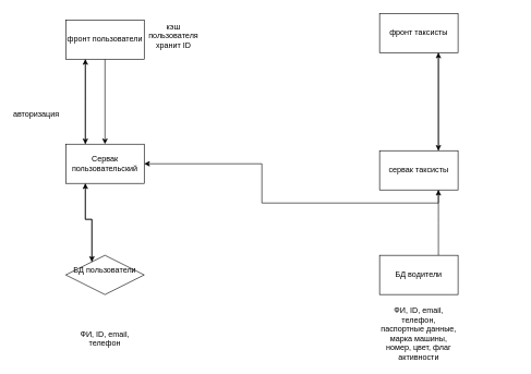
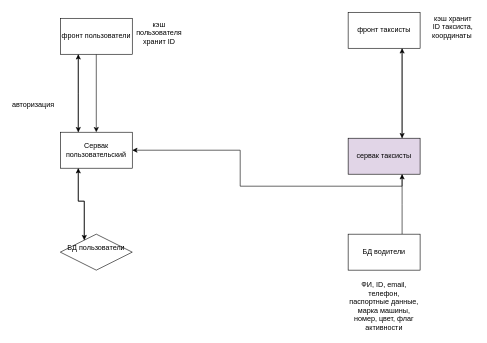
  <mxCell id="0" />
  <mxCell id="1" parent="0" />
  <mxCell id="2" style="edgeStyle=orthogonalEdgeStyle;rounded=0;orthogonalLoop=1;jettySize=auto;html=1;exitX=0.25;exitY=0;exitDx=0;exitDy=0;entryX=0.25;entryY=1;entryDx=0;entryDy=0;" edge="1" parent="1" source="3" target="6"><mxGeometry relative="1" as="geometry" /></mxCell>
  <mxCell id="3" value="БД пользователи&lt;div&gt;&lt;br&gt;&lt;/div&gt;" style="rhombus;whiteSpace=wrap;html=1;" vertex="1" parent="1"><mxGeometry x="100" y="390" width="120" height="60" as="geometry" /></mxCell>
  <mxCell id="4" style="edgeStyle=orthogonalEdgeStyle;rounded=0;orthogonalLoop=1;jettySize=auto;html=1;exitX=0.25;exitY=1;exitDx=0;exitDy=0;entryX=0.25;entryY=0;entryDx=0;entryDy=0;" edge="1" parent="1" source="6" target="3"><mxGeometry relative="1" as="geometry" /></mxCell>
  <mxCell id="5" style="edgeStyle=orthogonalEdgeStyle;rounded=0;orthogonalLoop=1;jettySize=auto;html=1;exitX=0.25;exitY=0;exitDx=0;exitDy=0;" edge="1" parent="1" source="6"><mxGeometry relative="1" as="geometry"><mxPoint x="130" y="90" as="targetPoint" /></mxGeometry></mxCell>
  <mxCell id="6" value="Сервак пользовательский" style="rounded=0;whiteSpace=wrap;html=1;" vertex="1" parent="1"><mxGeometry x="100" y="220" width="120" height="60" as="geometry" /></mxCell>
  <mxCell id="7" style="edgeStyle=orthogonalEdgeStyle;rounded=0;orthogonalLoop=1;jettySize=auto;html=1;exitX=0.25;exitY=1;exitDx=0;exitDy=0;entryX=0.25;entryY=1;entryDx=0;entryDy=0;" edge="1" parent="1" source="10" target="10"><mxGeometry relative="1" as="geometry" /></mxCell>
  <mxCell id="8" style="edgeStyle=orthogonalEdgeStyle;rounded=0;orthogonalLoop=1;jettySize=auto;html=1;exitX=0.25;exitY=1;exitDx=0;exitDy=0;entryX=0.25;entryY=0;entryDx=0;entryDy=0;" edge="1" parent="1" source="10" target="6"><mxGeometry relative="1" as="geometry" /></mxCell>
  <mxCell id="9" style="edgeStyle=orthogonalEdgeStyle;rounded=0;orthogonalLoop=1;jettySize=auto;html=1;exitX=0.5;exitY=1;exitDx=0;exitDy=0;entryX=0.5;entryY=0;entryDx=0;entryDy=0;" edge="1" parent="1" source="10" target="6"><mxGeometry relative="1" as="geometry" /></mxCell>
  <mxCell id="10" value="фронт пользователи" style="rounded=0;whiteSpace=wrap;html=1;" vertex="1" parent="1"><mxGeometry x="100" y="30" width="120" height="60" as="geometry" /></mxCell>
- <mxCell id="11" value="ФИ, ID, email, телефон&lt;div&gt;&lt;br&gt;&lt;/div&gt;" style="text;html=1;align=center;verticalAlign=middle;whiteSpace=wrap;rounded=0;" vertex="1" parent="1"><mxGeometry x="100" y="500" width="120" height="50" as="geometry" /></mxCell>
  <mxCell id="12" value="кэш пользователя хранит ID" style="text;html=1;align=center;verticalAlign=middle;whiteSpace=wrap;rounded=0;" vertex="1" parent="1"><mxGeometry x="230" y="30" width="70" height="50" as="geometry" /></mxCell>
  <mxCell id="13" value="авторизация" style="text;html=1;align=center;verticalAlign=middle;whiteSpace=wrap;rounded=0;" vertex="1" parent="1"><mxGeometry x="20" y="155" width="70" height="40" as="geometry" /></mxCell>
  <mxCell id="14" style="edgeStyle=orthogonalEdgeStyle;rounded=0;orthogonalLoop=1;jettySize=auto;html=1;exitX=0.75;exitY=0;exitDx=0;exitDy=0;" edge="1" parent="1" source="15"><mxGeometry relative="1" as="geometry"><mxPoint x="670" y="290" as="targetPoint" /></mxGeometry></mxCell>
  <mxCell id="15" value="БД водители" style="rounded=0;whiteSpace=wrap;html=1;" vertex="1" parent="1"><mxGeometry x="580" y="390" width="120" height="60" as="geometry" /></mxCell>
  <mxCell id="16" value="ФИ, ID, email, телефон, паспортные данные, марка машины, номер, цвет, флаг активности" style="text;html=1;align=center;verticalAlign=middle;whiteSpace=wrap;rounded=0;" vertex="1" parent="1"><mxGeometry x="580" y="470" width="120" height="80" as="geometry" /></mxCell>
  <mxCell id="17" style="edgeStyle=orthogonalEdgeStyle;rounded=0;orthogonalLoop=1;jettySize=auto;html=1;exitX=0.75;exitY=1;exitDx=0;exitDy=0;" edge="1" parent="1" source="19" target="6"><mxGeometry relative="1" as="geometry" /></mxCell>
  <mxCell id="18" style="edgeStyle=orthogonalEdgeStyle;rounded=0;orthogonalLoop=1;jettySize=auto;html=1;exitX=0.75;exitY=0;exitDx=0;exitDy=0;entryX=0.75;entryY=1;entryDx=0;entryDy=0;" edge="1" parent="1" source="19" target="21"><mxGeometry relative="1" as="geometry"><mxPoint x="730" y="60" as="targetPoint" /></mxGeometry></mxCell>
- <mxCell id="19" value="сервак таксисты" style="rounded=0;whiteSpace=wrap;html=1;" vertex="1" parent="1"><mxGeometry x="580" y="230" width="120" height="60" as="geometry" /></mxCell>
+ <mxCell id="19" value="сервак таксисты" style="rounded=0;whiteSpace=wrap;html=1;fillColor=#e1d5e7;" vertex="1" parent="1"><mxGeometry x="580" y="230" width="120" height="60" as="geometry" /></mxCell>
  <mxCell id="20" style="edgeStyle=orthogonalEdgeStyle;rounded=0;orthogonalLoop=1;jettySize=auto;html=1;exitX=0.75;exitY=1;exitDx=0;exitDy=0;entryX=0.75;entryY=0;entryDx=0;entryDy=0;" edge="1" parent="1" source="21" target="19"><mxGeometry relative="1" as="geometry" /></mxCell>
  <mxCell id="21" value="фронт таксисты" style="rounded=0;whiteSpace=wrap;html=1;" vertex="1" parent="1"><mxGeometry x="580" y="20" width="120" height="60" as="geometry" /></mxCell>
+ <mxCell id="22" value="кэш хранит ID таксиста, координаты&amp;nbsp;" style="text;html=1;align=center;verticalAlign=middle;whiteSpace=wrap;rounded=0;" vertex="1" parent="1"><mxGeometry x="720" y="20" width="70" height="50" as="geometry" /></mxCell>
